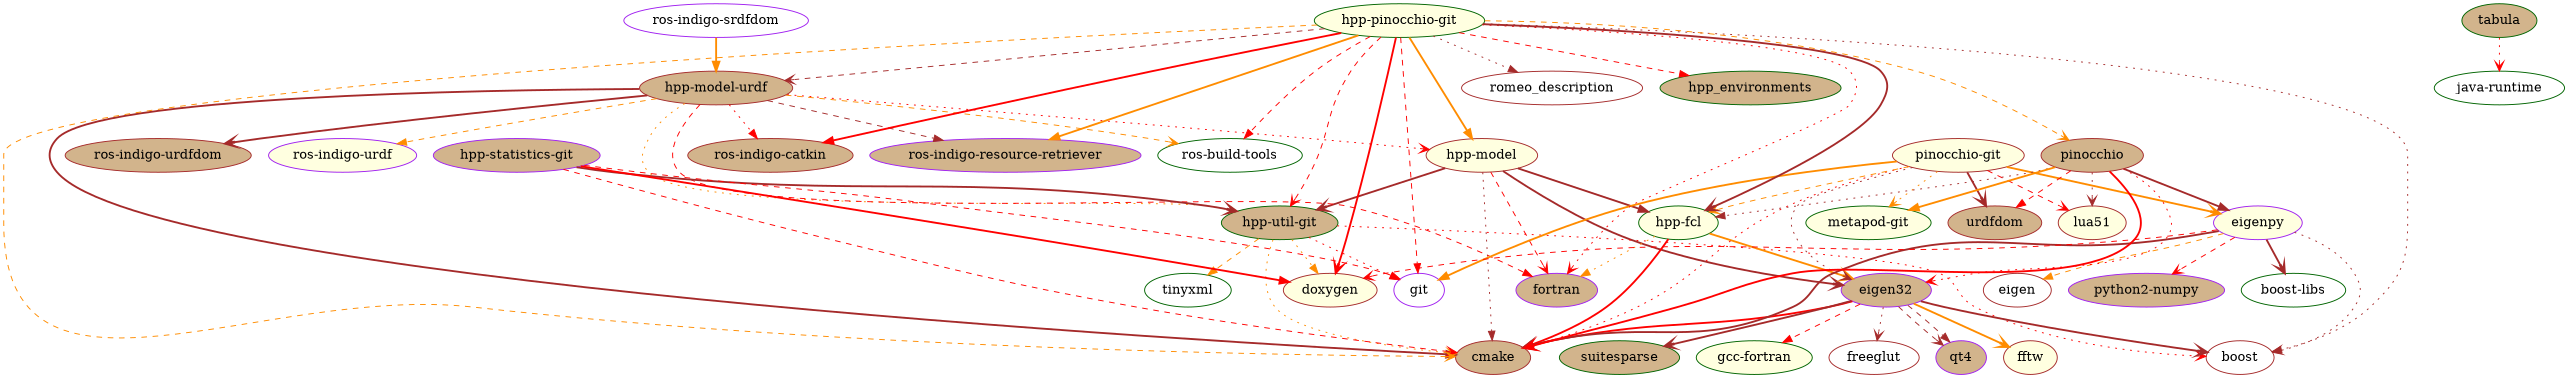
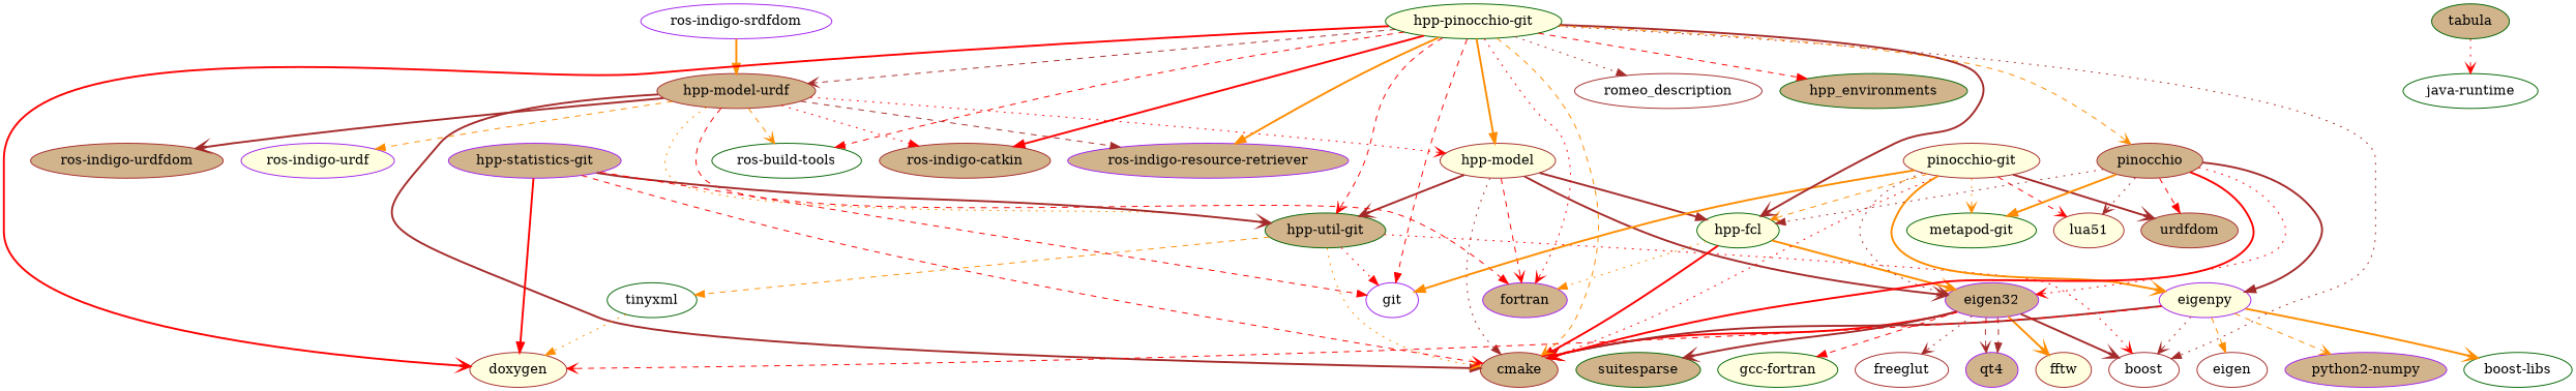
  digraph {
    node [color=brown fillcolor=tan style=filled]
    edge [arrowhead=vee color=red style=bold]
    "hpp-model" [fillcolor=lightyellow]
    "hpp-model-urdf"
    "hpp-util-git" [color=darkgreen]
    n4 [color=purple label=fortran]
    "ros-build-tools" [color=darkgreen fillcolor=white]
    cmake
    "ros-indigo-catkin"
    "ros-indigo-urdfdom"
    "ros-indigo-urdf" [color=purple fillcolor=lightyellow]
    "ros-indigo-resource-retriever" [color=purple]
    eigen32 [color=purple]
    "hpp-fcl" [color=darkgreen fillcolor=lightyellow]
    boost [fillcolor=white]
    git [color=purple fillcolor=white]
    tinyxml [color=darkgreen fillcolor=white]
    doxygen [fillcolor=lightyellow]
    "ros-indigo-srdfdom" [color=purple fillcolor=white]
    freeglut [fillcolor=white]
    qt4 [color=purple]
    fftw [fillcolor=lightyellow]
    suitesparse [color=darkgreen]
    "gcc-fortran" [color=darkgreen fillcolor=lightyellow]
    "pinocchio-git" [fillcolor=lightyellow]
    "metapod-git" [color=darkgreen fillcolor=lightyellow]
    lua51 [fillcolor=lightyellow]
    eigenpy [color=purple fillcolor=lightyellow]
    urdfdom
    "python2-numpy" [color=purple]
    "boost-libs" [color=darkgreen fillcolor=white]
    eigen [fillcolor=white]
    pinocchio
    tabula [color=darkgreen]
    "java-runtime" [color=darkgreen fillcolor=white]
    "hpp-statistics-git" [color=purple]
    "hpp-pinocchio-git" [color=darkgreen fillcolor=lightyellow]
    romeo_description [fillcolor=white]
    hpp_environments [color=darkgreen]
    "hpp-model" -> "hpp-util-git" [color=brown]
    "hpp-model" -> n4 [style=dashed]
    "hpp-model" -> cmake [arrowhead=normal color=brown style=dotted]
    "hpp-model" -> eigen32 [color=brown]
    "hpp-model" -> "hpp-fcl" [arrowhead=normal color=brown]
    "hpp-model-urdf" -> "hpp-model" [style=dotted]
    "hpp-model-urdf" -> "hpp-util-git" [color=darkorange style=dotted]
    "hpp-model-urdf" -> n4 [arrowhead=normal style=dashed]
    "hpp-model-urdf" -> "ros-build-tools" [color=darkorange style=dashed]
    "hpp-model-urdf" -> cmake [arrowhead=normal color=brown]
    "hpp-model-urdf" -> "ros-indigo-catkin" [arrowhead=normal style=dotted]
    "hpp-model-urdf" -> "ros-indigo-urdfdom" [color=brown]
    "hpp-model-urdf" -> "ros-indigo-urdf" [arrowhead=normal color=darkorange style=dashed]
    "hpp-model-urdf" -> "ros-indigo-resource-retriever" [arrowhead=normal color=brown style=dashed]
    "hpp-util-git" -> cmake [color=darkorange style=dotted]
    "hpp-util-git" -> boost [style=dotted]
    "hpp-util-git" -> git [arrowhead=normal style=dotted]
    "hpp-util-git" -> tinyxml [arrowhead=normal color=darkorange style=dashed]
-   "hpp-util-git" -> doxygen [arrowhead=normal color=darkorange style=dotted]
-   eigen32 -> cmake [arrowhead=normal]
+   tinyxml -> doxygen [arrowhead=normal color=darkorange style=dotted]
+   eigen32 -> cmake
    eigen32 -> boost [color=brown]
    eigen32 -> freeglut [color=brown style=dotted]
    eigen32 -> qt4 [color=brown style=dashed]
    eigen32 -> qt4 [arrowhead=normal color=brown style=dashed]
    eigen32 -> fftw [color=darkorange]
    eigen32 -> suitesparse [color=brown]
    eigen32 -> "gcc-fortran" [arrowhead=normal style=dashed]
    "hpp-fcl" -> n4 [arrowhead=normal color=darkorange style=dotted]
    "hpp-fcl" -> cmake [arrowhead=normal]
    "hpp-fcl" -> eigen32 [color=darkorange]
    "ros-indigo-srdfdom" -> "hpp-model-urdf" [arrowhead=normal color=darkorange]
    "pinocchio-git" -> cmake [style=dotted]
    "pinocchio-git" -> eigen32 [color=brown style=dotted]
    "pinocchio-git" -> "hpp-fcl" [color=darkorange style=dashed]
    "pinocchio-git" -> git [arrowhead=normal color=darkorange]
    "pinocchio-git" -> "metapod-git" [color=darkorange style=dotted]
    "pinocchio-git" -> lua51 [style=dashed]
    "pinocchio-git" -> eigenpy [color=darkorange]
    "pinocchio-git" -> urdfdom [color=brown]
    eigenpy -> cmake [color=brown]
    eigenpy -> boost [color=brown style=dotted]
    eigenpy -> doxygen [style=dashed]
-   eigenpy -> "python2-numpy" [style=dashed]
-   eigenpy -> "boost-libs" [color=brown]
+   eigenpy -> "python2-numpy" [color=darkorange style=dashed]
+   eigenpy -> "boost-libs" [color=darkorange]
    eigenpy -> eigen [arrowhead=normal color=darkorange style=dashed]
    pinocchio -> cmake
    pinocchio -> eigen32 [style=dotted]
    pinocchio -> "hpp-fcl" [arrowhead=normal color=brown style=dotted]
    pinocchio -> "metapod-git" [arrowhead=normal color=darkorange]
    pinocchio -> lua51 [color=brown style=dotted]
    pinocchio -> eigenpy [arrowhead=normal color=brown]
    pinocchio -> urdfdom [arrowhead=normal style=dashed]
    tabula -> "java-runtime" [style=dotted]
    "hpp-statistics-git" -> "hpp-util-git" [color=brown]
    "hpp-statistics-git" -> cmake [style=dashed]
    "hpp-statistics-git" -> git [arrowhead=normal style=dashed]
    "hpp-statistics-git" -> doxygen [arrowhead=normal]
    "hpp-pinocchio-git" -> "hpp-model" [arrowhead=normal color=darkorange]
    "hpp-pinocchio-git" -> "hpp-model-urdf" [color=brown style=dashed]
    "hpp-pinocchio-git" -> "hpp-util-git" [style=dashed]
    "hpp-pinocchio-git" -> n4 [style=dotted]
    "hpp-pinocchio-git" -> "ros-build-tools" [arrowhead=normal style=dashed]
    "hpp-pinocchio-git" -> cmake [color=darkorange style=dashed]
    "hpp-pinocchio-git" -> "ros-indigo-catkin" [arrowhead=normal]
    "hpp-pinocchio-git" -> "ros-indigo-resource-retriever" [arrowhead=normal color=darkorange]
    "hpp-pinocchio-git" -> "hpp-fcl" [color=brown]
    "hpp-pinocchio-git" -> boost [arrowhead=normal color=brown style=dotted]
    "hpp-pinocchio-git" -> git [arrowhead=normal style=dashed]
    "hpp-pinocchio-git" -> doxygen
    "hpp-pinocchio-git" -> pinocchio [color=darkorange style=dashed]
    "hpp-pinocchio-git" -> romeo_description [arrowhead=normal color=brown style=dotted]
    "hpp-pinocchio-git" -> hpp_environments [arrowhead=normal style=dashed]
  }
